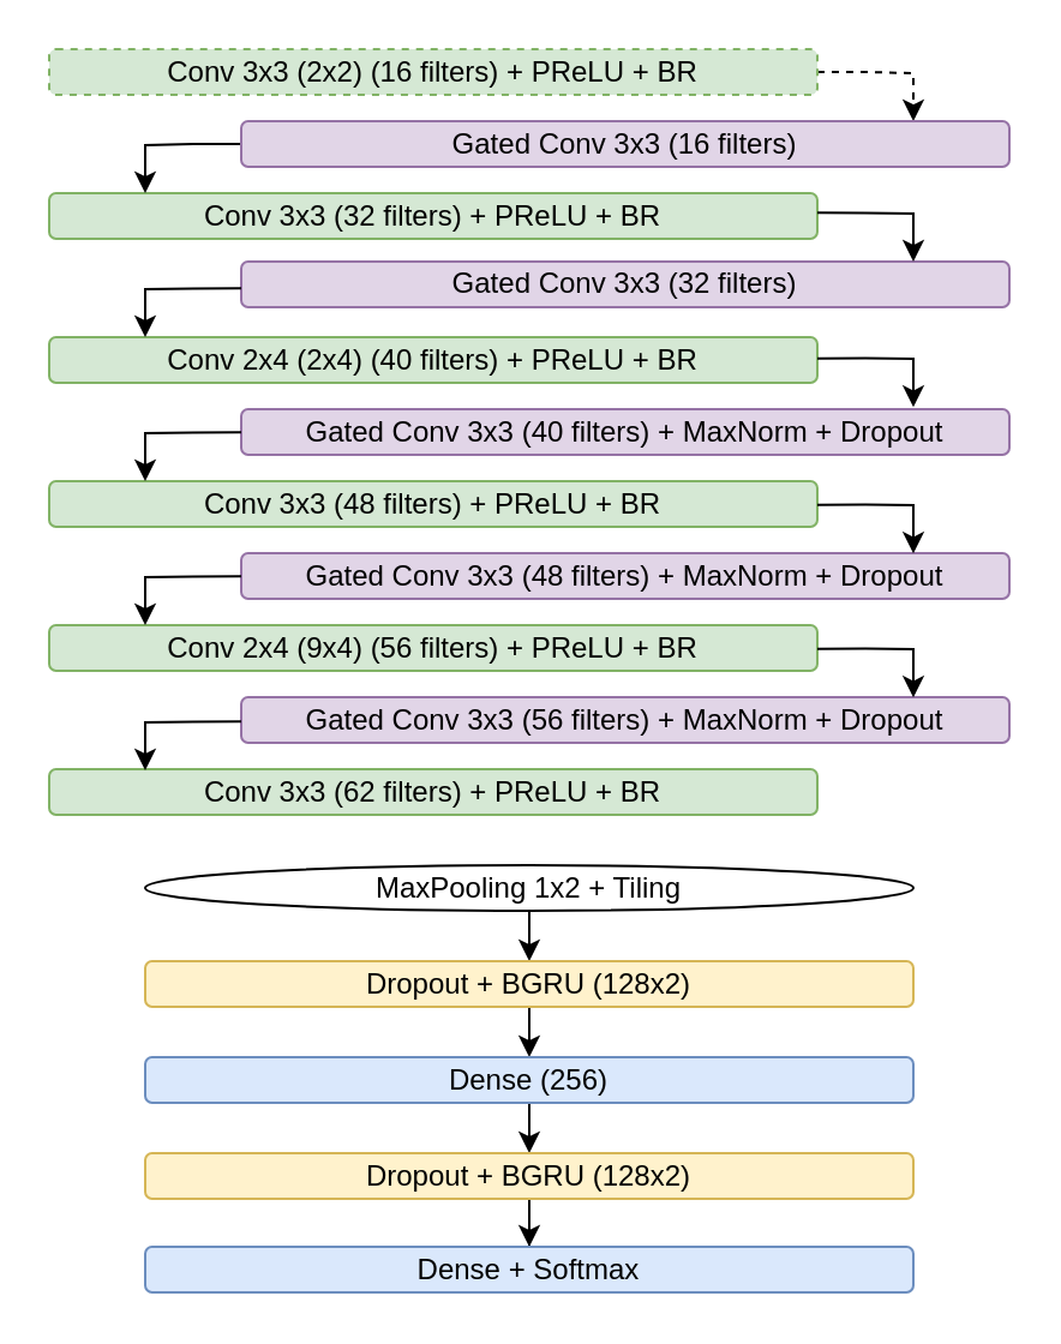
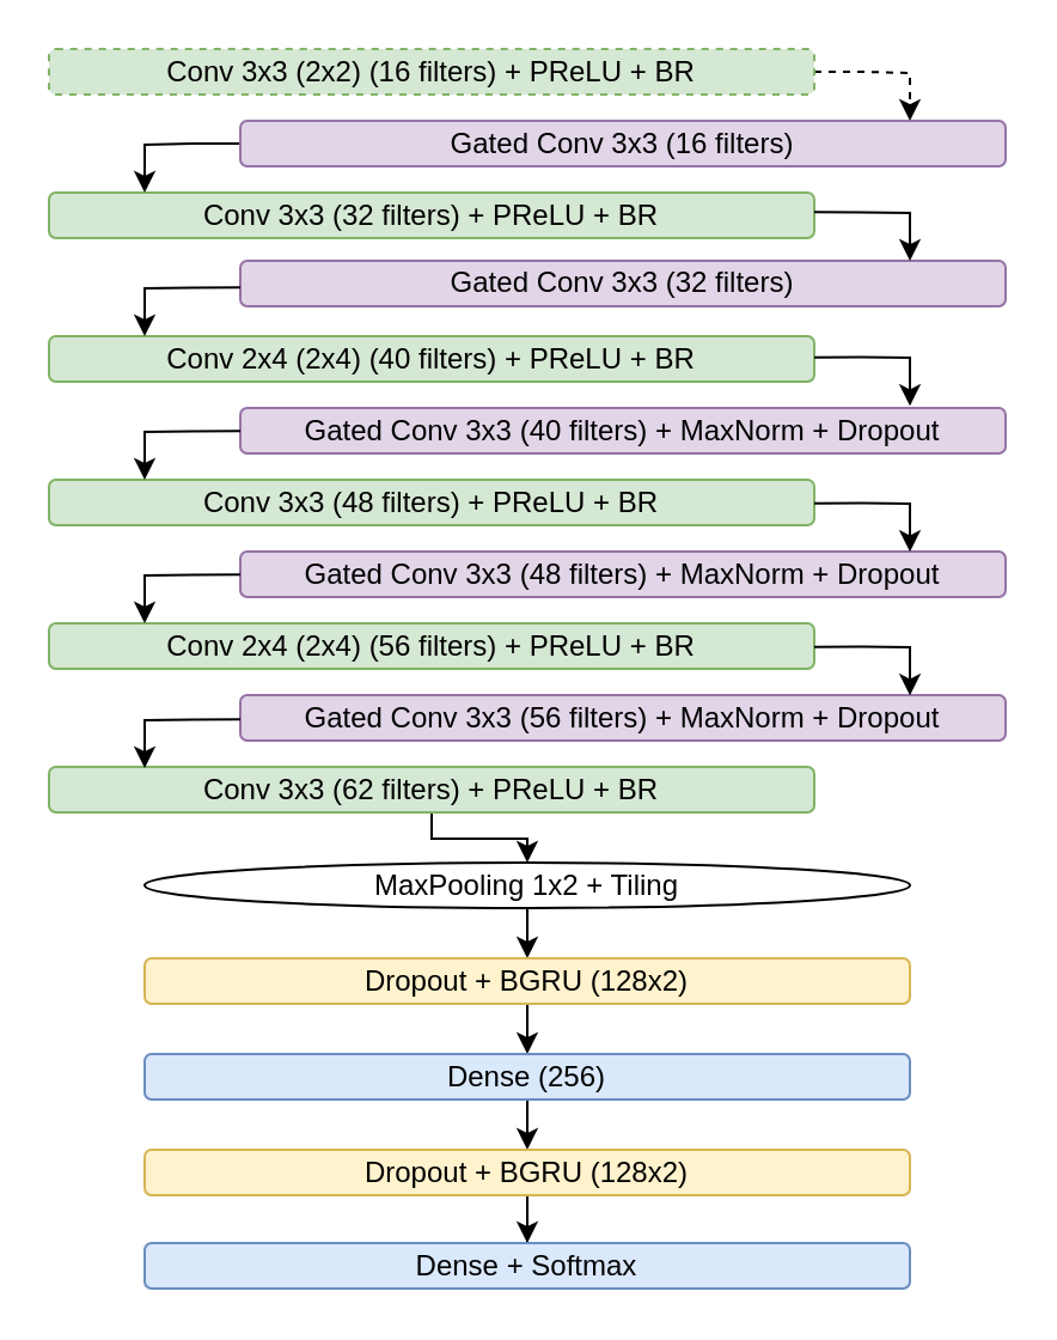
  <mxCell id="0" />
  <mxCell id="1" parent="0" />
  <mxCell id="2" value="Conv 2x4 (2x4) (40 filters)&amp;nbsp;+ PReLU + BR" style="rounded=1;whiteSpace=wrap;html=1;fillColor=#d5e8d4;strokeColor=#82b366;" parent="1" vertex="1"><mxGeometry x="20" y="140" width="320" height="19" as="geometry" /></mxCell>
  <mxCell id="3" value="Conv 3x3 (48 filters)&amp;nbsp;+ PReLU + BR" style="rounded=1;whiteSpace=wrap;html=1;fillColor=#d5e8d4;strokeColor=#82b366;" parent="1" vertex="1"><mxGeometry x="20" y="200" width="320" height="19" as="geometry" /></mxCell>
  <mxCell id="4" value="Gated Conv 3x3 (48 filters)&amp;nbsp;+ MaxNorm + Dropout" style="rounded=1;whiteSpace=wrap;html=1;fillColor=#e1d5e7;strokeColor=#9673a6;" parent="1" vertex="1"><mxGeometry x="100" y="230" width="320" height="19" as="geometry" /></mxCell>
- <mxCell id="5" value="Conv 2x4 (9x4) (56 filters)&amp;nbsp;+ PReLU + BR" style="rounded=1;whiteSpace=wrap;html=1;fillColor=#d5e8d4;strokeColor=#82b366;" parent="1" vertex="1"><mxGeometry x="20" y="260" width="320" height="19" as="geometry" /></mxCell>
+ <mxCell id="5" value="Conv 2x4 (2x4) (56 filters)&amp;nbsp;+ PReLU + BR" style="rounded=1;whiteSpace=wrap;html=1;fillColor=#d5e8d4;strokeColor=#82b366;" parent="1" vertex="1"><mxGeometry x="20" y="260" width="320" height="19" as="geometry" /></mxCell>
+ <mxCell id="6" style="edgeStyle=orthogonalEdgeStyle;rounded=0;orthogonalLoop=1;jettySize=auto;html=1;entryX=0.5;entryY=0;entryDx=0;entryDy=0;" parent="1" source="7" target="9" edge="1"><mxGeometry relative="1" as="geometry"><Array as="points"><mxPoint x="180" y="350" /><mxPoint x="220" y="350" /></Array></mxGeometry></mxCell>
  <mxCell id="7" value="Conv 3x3 (62 filters)&amp;nbsp;+ PReLU + BR" style="rounded=1;whiteSpace=wrap;html=1;fillColor=#d5e8d4;strokeColor=#82b366;" parent="1" vertex="1"><mxGeometry x="20" y="320" width="320" height="19" as="geometry" /></mxCell>
  <mxCell id="8" value="" style="edgeStyle=orthogonalEdgeStyle;rounded=0;orthogonalLoop=1;jettySize=auto;html=1;" parent="1" source="9" target="11" edge="1"><mxGeometry relative="1" as="geometry" /></mxCell>
  <mxCell id="9" value="MaxPooling 1x2 + Tiling" style="ellipse;whiteSpace=wrap;html=1;" parent="1" vertex="1"><mxGeometry x="60" y="360" width="320" height="19" as="geometry" /></mxCell>
  <mxCell id="10" value="" style="edgeStyle=orthogonalEdgeStyle;rounded=0;orthogonalLoop=1;jettySize=auto;html=1;" parent="1" source="11" target="13" edge="1"><mxGeometry relative="1" as="geometry" /></mxCell>
  <mxCell id="11" value="Dropout + BGRU (128x2)" style="rounded=1;whiteSpace=wrap;html=1;fillColor=#fff2cc;strokeColor=#d6b656;" parent="1" vertex="1"><mxGeometry x="60" y="400" width="320" height="19" as="geometry" /></mxCell>
  <mxCell id="12" value="" style="edgeStyle=orthogonalEdgeStyle;rounded=0;orthogonalLoop=1;jettySize=auto;html=1;" parent="1" source="13" target="15" edge="1"><mxGeometry relative="1" as="geometry" /></mxCell>
  <mxCell id="13" value="Dense (256)" style="rounded=1;whiteSpace=wrap;html=1;fillColor=#dae8fc;strokeColor=#6c8ebf;" parent="1" vertex="1"><mxGeometry x="60" y="440" width="320" height="19" as="geometry" /></mxCell>
  <mxCell id="14" value="" style="edgeStyle=orthogonalEdgeStyle;rounded=0;orthogonalLoop=1;jettySize=auto;html=1;" parent="1" source="15" target="16" edge="1"><mxGeometry relative="1" as="geometry" /></mxCell>
  <mxCell id="15" value="Dropout +&amp;nbsp;BGRU (128x2)" style="rounded=1;whiteSpace=wrap;html=1;fillColor=#fff2cc;strokeColor=#d6b656;" parent="1" vertex="1"><mxGeometry x="60" y="480" width="320" height="19" as="geometry" /></mxCell>
  <mxCell id="16" value="Dense + Softmax" style="rounded=1;whiteSpace=wrap;html=1;fillColor=#dae8fc;strokeColor=#6c8ebf;" parent="1" vertex="1"><mxGeometry x="60" y="519" width="320" height="19" as="geometry" /></mxCell>
  <mxCell id="17" value="Gated Conv 3x3 (56 filters) + MaxNorm + Dropout" style="rounded=1;whiteSpace=wrap;html=1;fillColor=#e1d5e7;strokeColor=#9673a6;" parent="1" vertex="1"><mxGeometry x="100" y="290" width="320" height="19" as="geometry" /></mxCell>
  <mxCell id="18" value="Conv 3x3&amp;nbsp;(32 filters)&amp;nbsp;+ PReLU + BR" style="rounded=1;whiteSpace=wrap;html=1;fillColor=#d5e8d4;strokeColor=#82b366;" parent="1" vertex="1"><mxGeometry x="20" y="80" width="320" height="19" as="geometry" /></mxCell>
  <mxCell id="19" value="Gated Conv 3x3 (32 filters)" style="rounded=1;whiteSpace=wrap;html=1;fillColor=#e1d5e7;strokeColor=#9673a6;" parent="1" vertex="1"><mxGeometry x="100" y="108.5" width="320" height="19" as="geometry" /></mxCell>
  <mxCell id="20" style="edgeStyle=orthogonalEdgeStyle;rounded=0;orthogonalLoop=1;jettySize=auto;html=1;entryX=0.875;entryY=0;entryDx=0;entryDy=0;entryPerimeter=0;dashed=1;" parent="1" source="21" target="23" edge="1"><mxGeometry relative="1" as="geometry"><Array as="points"><mxPoint x="360" y="30" /><mxPoint x="380" y="30" /></Array></mxGeometry></mxCell>
  <mxCell id="21" value="Conv 3x3 (2x2) (16 filters) + PReLU + BR" style="rounded=1;whiteSpace=wrap;html=1;fillColor=#d5e8d4;strokeColor=#82b366;dashed=1;" parent="1" vertex="1"><mxGeometry x="20" y="20" width="320" height="19" as="geometry" /></mxCell>
  <mxCell id="22" style="edgeStyle=orthogonalEdgeStyle;rounded=0;orthogonalLoop=1;jettySize=auto;html=1;entryX=0.125;entryY=0;entryDx=0;entryDy=0;entryPerimeter=0;" parent="1" source="23" target="18" edge="1"><mxGeometry relative="1" as="geometry"><Array as="points"><mxPoint x="80" y="60" /><mxPoint x="60" y="60" /></Array></mxGeometry></mxCell>
  <mxCell id="23" value="Gated Conv 3x3 (16 filters)" style="rounded=1;whiteSpace=wrap;html=1;fillColor=#e1d5e7;strokeColor=#9673a6;" parent="1" vertex="1"><mxGeometry x="100" y="50" width="320" height="19" as="geometry" /></mxCell>
  <mxCell id="24" value="Gated Conv 3x3 (40 filters)&amp;nbsp;+ MaxNorm + Dropout" style="rounded=1;whiteSpace=wrap;html=1;fillColor=#e1d5e7;strokeColor=#9673a6;" parent="1" vertex="1"><mxGeometry x="100" y="170" width="320" height="19" as="geometry" /></mxCell>
  <mxCell id="25" style="edgeStyle=orthogonalEdgeStyle;rounded=0;orthogonalLoop=1;jettySize=auto;html=1;entryX=0.875;entryY=0;entryDx=0;entryDy=0;entryPerimeter=0;" parent="1" edge="1"><mxGeometry relative="1" as="geometry"><mxPoint x="340" y="88.167" as="sourcePoint" /><mxPoint x="380" y="108.5" as="targetPoint" /><Array as="points"><mxPoint x="360" y="88.5" /><mxPoint x="380" y="88.5" /></Array></mxGeometry></mxCell>
  <mxCell id="26" style="edgeStyle=orthogonalEdgeStyle;rounded=0;orthogonalLoop=1;jettySize=auto;html=1;entryX=0.875;entryY=0;entryDx=0;entryDy=0;entryPerimeter=0;" parent="1" edge="1"><mxGeometry relative="1" as="geometry"><mxPoint x="340" y="148.833" as="sourcePoint" /><mxPoint x="380" y="169.167" as="targetPoint" /><Array as="points"><mxPoint x="360" y="149" /><mxPoint x="380" y="149" /></Array></mxGeometry></mxCell>
  <mxCell id="27" style="edgeStyle=orthogonalEdgeStyle;rounded=0;orthogonalLoop=1;jettySize=auto;html=1;entryX=0.875;entryY=0;entryDx=0;entryDy=0;entryPerimeter=0;" parent="1" edge="1"><mxGeometry relative="1" as="geometry"><mxPoint x="340" y="209.833" as="sourcePoint" /><mxPoint x="380" y="230.167" as="targetPoint" /><Array as="points"><mxPoint x="360" y="210" /><mxPoint x="380" y="210" /></Array></mxGeometry></mxCell>
  <mxCell id="28" style="edgeStyle=orthogonalEdgeStyle;rounded=0;orthogonalLoop=1;jettySize=auto;html=1;entryX=0.875;entryY=0;entryDx=0;entryDy=0;entryPerimeter=0;" parent="1" edge="1"><mxGeometry relative="1" as="geometry"><mxPoint x="340" y="269.833" as="sourcePoint" /><mxPoint x="380" y="290.167" as="targetPoint" /><Array as="points"><mxPoint x="360" y="270" /><mxPoint x="380" y="270" /></Array></mxGeometry></mxCell>
  <mxCell id="29" style="edgeStyle=orthogonalEdgeStyle;rounded=0;orthogonalLoop=1;jettySize=auto;html=1;entryX=0.125;entryY=0;entryDx=0;entryDy=0;entryPerimeter=0;" parent="1" edge="1"><mxGeometry relative="1" as="geometry"><mxPoint x="100" y="119.667" as="sourcePoint" /><mxPoint x="60" y="140" as="targetPoint" /><Array as="points"><mxPoint x="80" y="120" /><mxPoint x="60" y="120" /></Array></mxGeometry></mxCell>
  <mxCell id="30" style="edgeStyle=orthogonalEdgeStyle;rounded=0;orthogonalLoop=1;jettySize=auto;html=1;entryX=0.125;entryY=0;entryDx=0;entryDy=0;entryPerimeter=0;" parent="1" edge="1"><mxGeometry relative="1" as="geometry"><mxPoint x="100" y="179.667" as="sourcePoint" /><mxPoint x="60" y="200" as="targetPoint" /><Array as="points"><mxPoint x="80" y="180" /><mxPoint x="60" y="180" /></Array></mxGeometry></mxCell>
  <mxCell id="31" style="edgeStyle=orthogonalEdgeStyle;rounded=0;orthogonalLoop=1;jettySize=auto;html=1;entryX=0.125;entryY=0;entryDx=0;entryDy=0;entryPerimeter=0;" parent="1" edge="1"><mxGeometry relative="1" as="geometry"><mxPoint x="100" y="239.667" as="sourcePoint" /><mxPoint x="60" y="260" as="targetPoint" /><Array as="points"><mxPoint x="80" y="240" /><mxPoint x="60" y="240" /></Array></mxGeometry></mxCell>
  <mxCell id="32" style="edgeStyle=orthogonalEdgeStyle;rounded=0;orthogonalLoop=1;jettySize=auto;html=1;entryX=0.125;entryY=0;entryDx=0;entryDy=0;entryPerimeter=0;" parent="1" edge="1"><mxGeometry relative="1" as="geometry"><mxPoint x="100" y="300.167" as="sourcePoint" /><mxPoint x="60" y="320.5" as="targetPoint" /><Array as="points"><mxPoint x="80" y="300.5" /><mxPoint x="60" y="300.5" /></Array></mxGeometry></mxCell>
